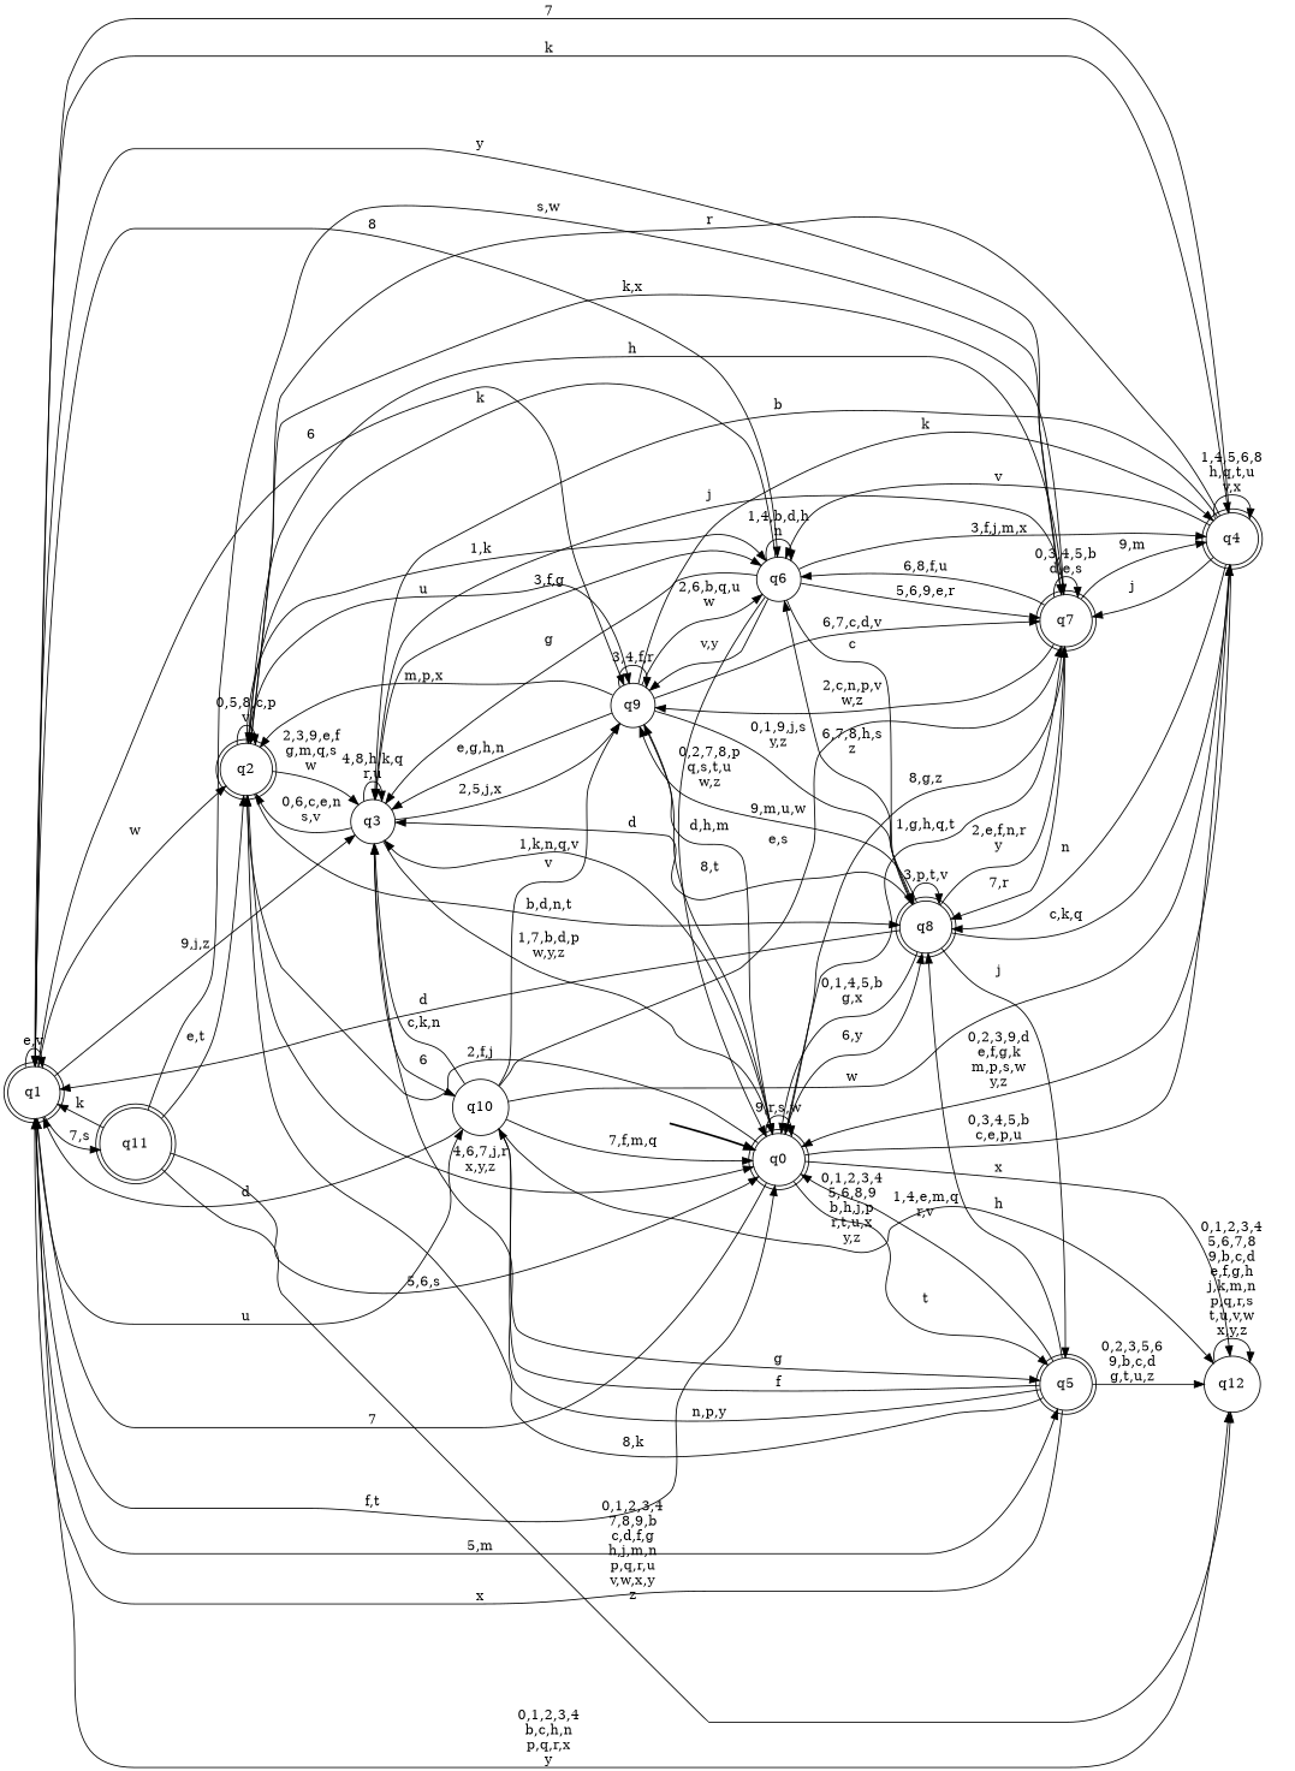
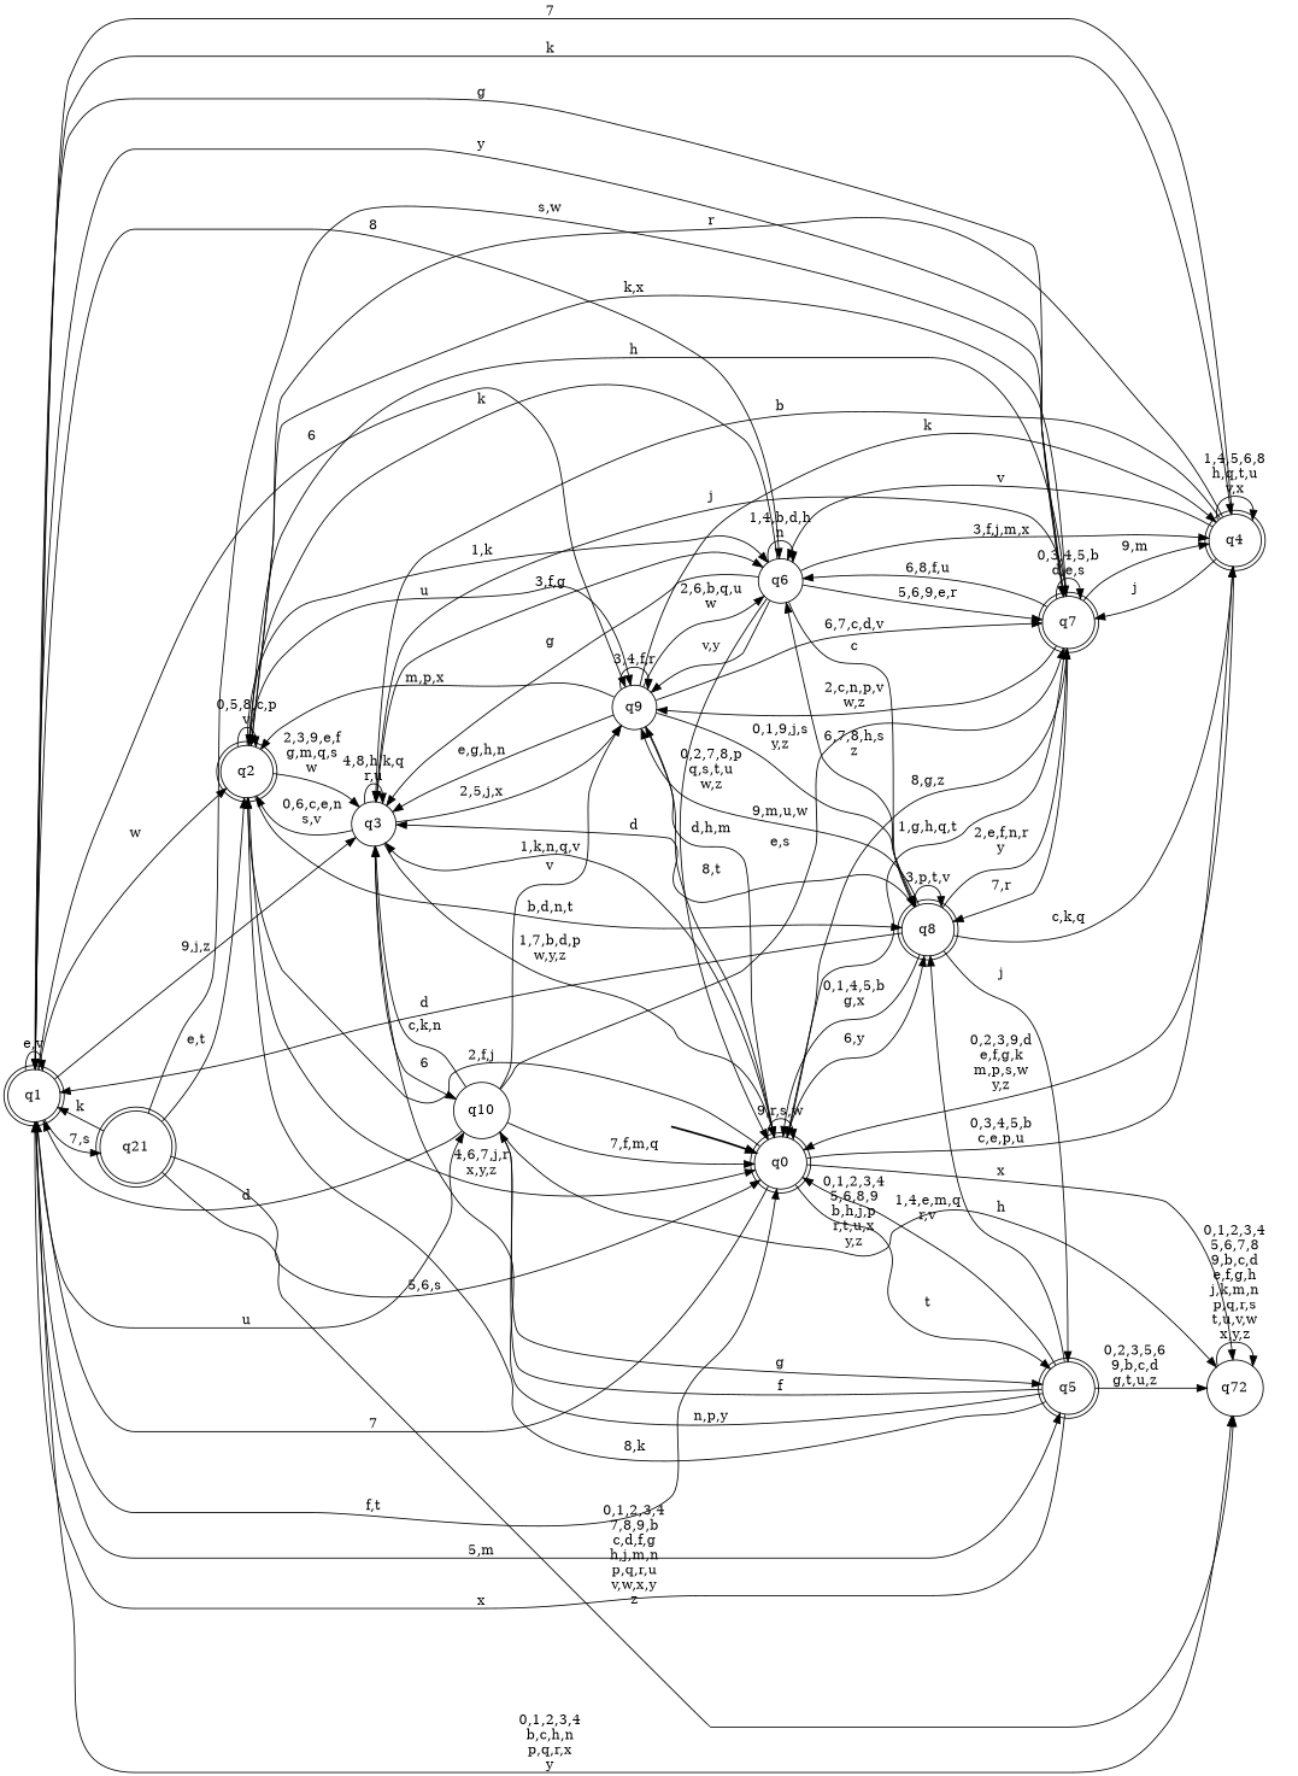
  digraph {
    rankdir=LR
    node [shape=doublecircle style="rounded,filled" color=black fillcolor=white]
    __start0 [height=0 shape=none style=invis width=0 color="" fillcolor=""]
    n2 [label=q0]
    n3 [label=q1]
    n4 [label=q2]
    n5 [label=q3 shape=circle style=filled]
    n6 [label=q4]
    n7 [label=q5]
    n8 [label=q7]
    n9 [label=q8]
    n10 [label=q9 shape=circle style=filled]
-   n11 [label=q12 shape=circle style=filled]
+   n11 [label=q72 shape=circle style=filled]
    n12 [label=q6 shape=circle style=filled]
    n13 [label=q10 shape=circle style=filled]
-   n14 [label=q11]
+   n14 [label=q21]
    subgraph cluster_1 {
      nodesep=0.15
      ranksep=0.15
      style=invis
      __start0
      n2
    }
    __start0 -> n2 [penwidth=2]
    n2 -> n2 [label="9,r,s,w"]
    n2 -> n3 [label=7]
    n2 -> n4 [label="2,f,j"]
    n2 -> n5 [label="1,k,n,q,v"]
    n2 -> n6 [label="0,3,4,5,b\nc,e,p,u"]
    n2 -> n7 [label=t]
    n2 -> n8 [label="8,g,z"]
    n2 -> n9 [label="6,y"]
    n2 -> n10 [label="d,h,m"]
    n2 -> n11 [label=x]
    n3 -> n2 [label="f,t"]
    n3 -> n3 [label="e,v"]
    n3 -> n4 [label=w]
    n3 -> n5 [label="9,j,z"]
    n3 -> n6 [label=k]
    n3 -> n7 [label="5,m"]
+   n3 -> n8 [label=g]
    n3 -> n10 [label=6]
    n3 -> n11 [label="0,1,2,3,4\nb,c,h,n\np,q,r,x\ny"]
    n3 -> n12 [label=8]
    n3 -> n13 [label=u]
    n3 -> n14 [label="7,s"]
    n4 -> n2 [label="4,6,7,j,r\nx,y,z"]
    n4 -> n4 [label="0,5,8,c,p\nv"]
    n4 -> n5 [label="2,3,9,e,f\ng,m,q,s\nw"]
    n4 -> n8 [label=h]
    n4 -> n9 [label="b,d,n,t"]
    n4 -> n10 [label=u]
    n4 -> n12 [label="1,k"]
    n5 -> n2 [label="1,7,b,d,p\nw,y,z"]
    n5 -> n4 [label="0,6,c,e,n\ns,v"]
    n5 -> n5 [label="4,8,h,k,q\nr,u"]
    n5 -> n10 [label="2,5,j,x"]
    n5 -> n12 [label="3,f,g"]
    n5 -> n13 [label=6]
    n6 -> n2 [label="0,2,3,9,d\ne,f,g,k\nm,p,s,w\ny,z"]
    n6 -> n3 [label=7]
    n6 -> n4 [label=r]
    n6 -> n5 [label=b]
    n6 -> n6 [label="1,4,5,6,8\nh,q,t,u\nv,x"]
    n6 -> n8 [label=j]
-   n6 -> n9 [label=n]
    n6 -> n12 [label=v]
    n7 -> n2 [label="1,4,e,m,q\nr,v"]
    n7 -> n3 [label=x]
    n7 -> n4 [label="8,k"]
    n7 -> n5 [label="n,p,y"]
    n7 -> n9 [label=h]
    n7 -> n11 [label="0,2,3,5,6\n9,b,c,d\ng,t,u,z"]
    n7 -> n13 [label=f]
    n8 -> n2 [label="1,g,h,q,t"]
    n8 -> n3 [label=y]
    n8 -> n4 [label="k,x"]
    n8 -> n5 [label=j]
    n8 -> n6 [label="9,m"]
    n8 -> n8 [label="0,3,4,5,b\nd,e,s"]
    n8 -> n9 [label="7,r"]
    n8 -> n10 [label="2,c,n,p,v\nw,z"]
    n8 -> n12 [label="6,8,f,u"]
    n9 -> n2 [label="0,1,4,5,b\ng,x"]
    n9 -> n3 [label=d]
    n9 -> n5 [label=d]
    n9 -> n6 [label="c,k,q"]
    n9 -> n7 [label=j]
    n9 -> n8 [label="2,e,f,n,r\ny"]
    n9 -> n9 [label="3,p,t,v"]
    n9 -> n10 [label="9,m,u,w"]
    n9 -> n12 [label="6,7,8,h,s\nz"]
    n10 -> n2 [label="8,t"]
    n10 -> n4 [label="m,p,x"]
    n10 -> n5 [label="e,g,h,n"]
    n10 -> n6 [label=k]
    n10 -> n8 [label="6,7,c,d,v"]
    n10 -> n9 [label="0,1,9,j,s\ny,z"]
    n10 -> n10 [label="3,4,f,r"]
    n10 -> n12 [label="2,6,b,q,u\nw"]
    n11 -> n11 [label="0,1,2,3,4\n5,6,7,8\n9,b,c,d\ne,f,g,h\nj,k,m,n\np,q,r,s\nt,u,v,w\nx,y,z"]
    n12 -> n2 [label="0,2,7,8,p\nq,s,t,u\nw,z"]
    n12 -> n4 [label=k]
    n12 -> n5 [label=g]
    n12 -> n6 [label="3,f,j,m,x"]
    n12 -> n8 [label="5,6,9,e,r"]
    n12 -> n9 [label=c]
    n12 -> n10 [label="v,y"]
    n12 -> n12 [label="1,4,b,d,h\nn"]
    n13 -> n2 [label="7,f,m,q"]
    n13 -> n3 [label=d]
    n13 -> n5 [label="c,k,n"]
-   n13 -> n6 [label=w]
    n13 -> n7 [label=g]
    n13 -> n8 [label="e,s"]
    n13 -> n10 [label=v]
    n13 -> n11 [label="0,1,2,3,4\n5,6,8,9\nb,h,j,p\nr,t,u,x\ny,z"]
    n14 -> n2 [label="5,6,s"]
    n14 -> n3 [label=k]
    n14 -> n4 [label="e,t"]
    n14 -> n8 [label="s,w"]
    n14 -> n11 [label="0,1,2,3,4\n7,8,9,b\nc,d,f,g\nh,j,m,n\np,q,r,u\nv,w,x,y\nz"]
  }
